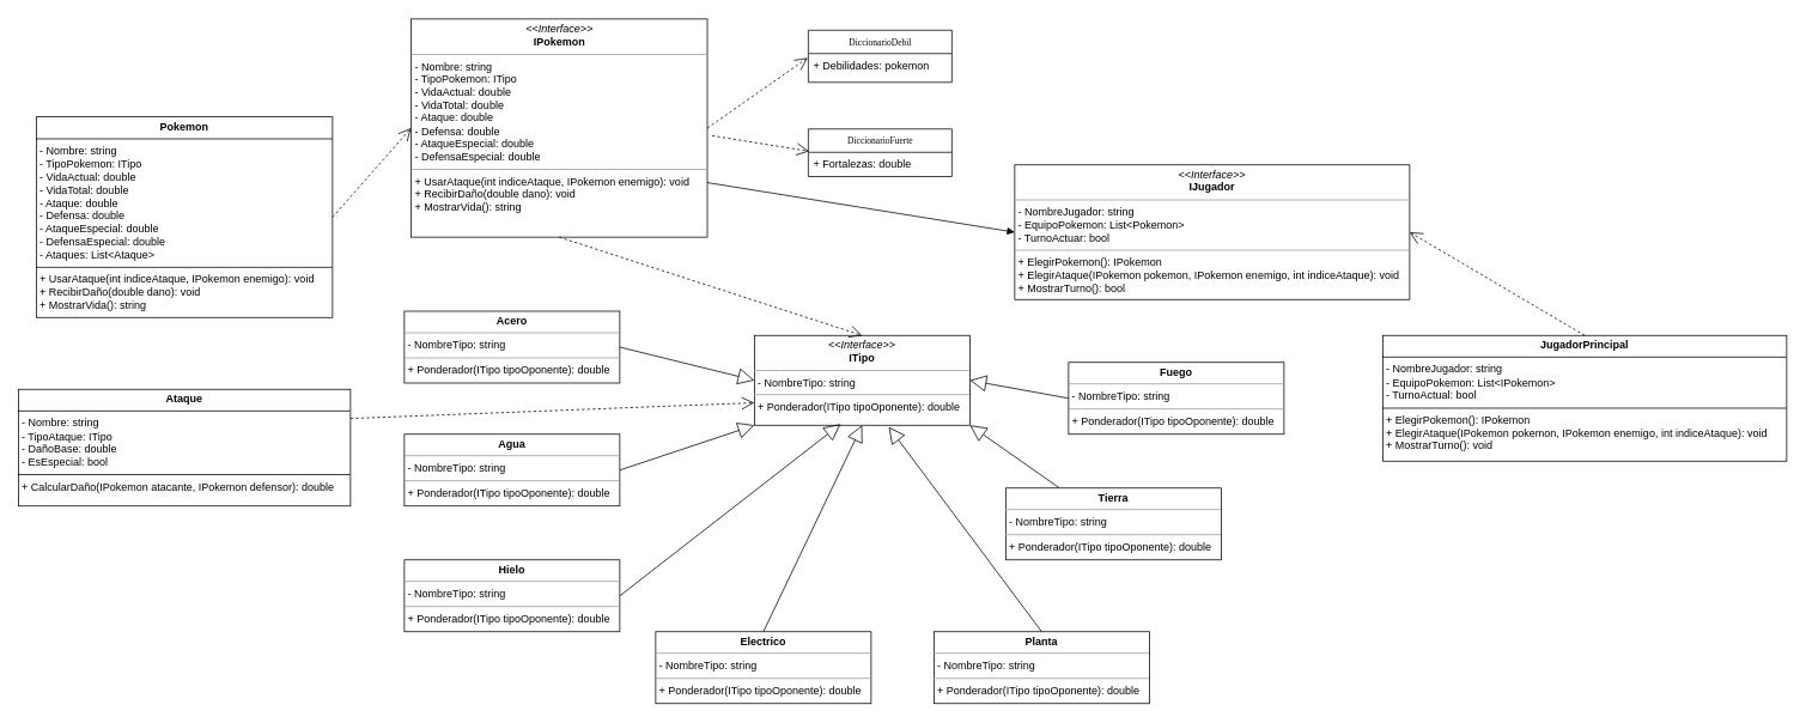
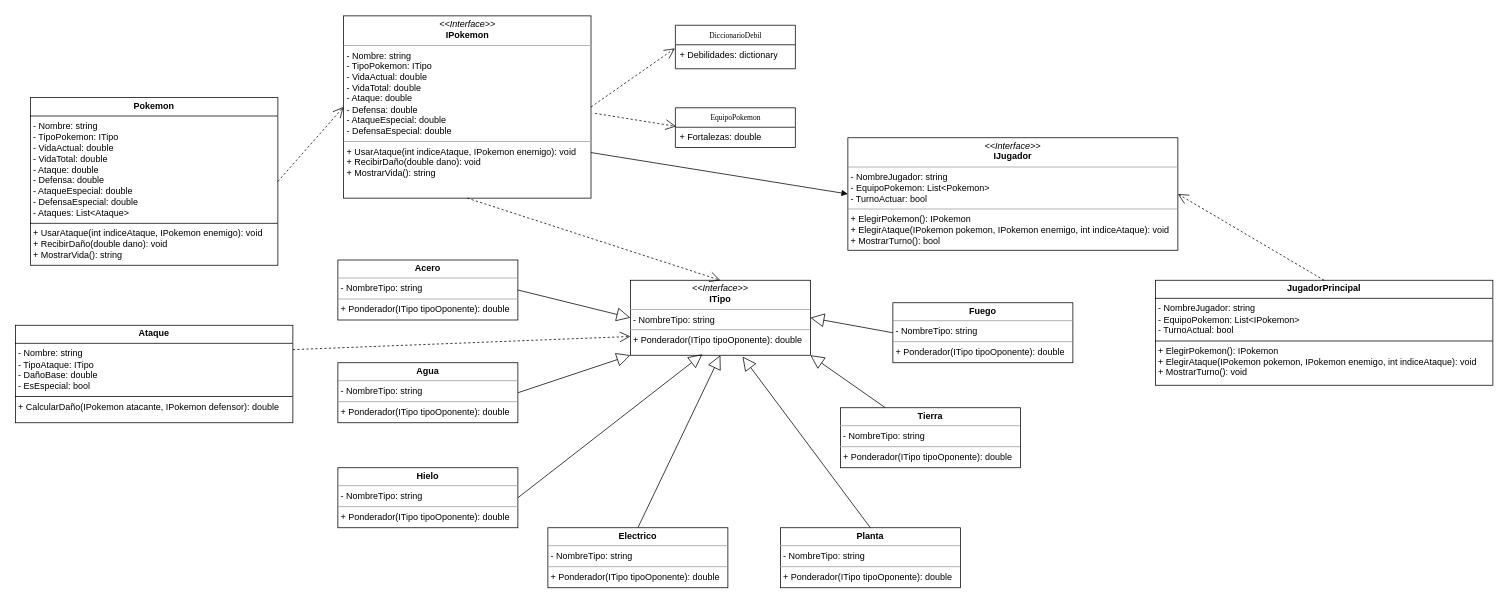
  <mxCell id="0" />
  <mxCell id="1" parent="0" />
  <mxCell id="2" value="DiccionarioDebil" style="swimlane;html=1;fontStyle=0;childLayout=stackLayout;horizontal=1;startSize=26;fillColor=none;horizontalStack=0;resizeParent=1;resizeLast=0;collapsible=1;marginBottom=0;swimlaneFillColor=#ffffff;rounded=0;shadow=0;comic=0;labelBackgroundColor=none;strokeWidth=1;fontFamily=Verdana;fontSize=10;align=center;" parent="1" vertex="1"><mxGeometry x="900" y="33" width="160" height="58" as="geometry" /></mxCell>
- <mxCell id="3" value="+ Debilidades: pokemon" style="text;html=1;strokeColor=none;fillColor=none;align=left;verticalAlign=top;spacingLeft=4;spacingRight=4;whiteSpace=wrap;overflow=hidden;rotatable=0;points=[[0,0.5],[1,0.5]];portConstraint=eastwest;" parent="2" vertex="1"><mxGeometry y="26" width="160" height="26" as="geometry" /></mxCell>
- <mxCell id="4" value="DiccionarioFuerte" style="swimlane;html=1;fontStyle=0;childLayout=stackLayout;horizontal=1;startSize=26;fillColor=none;horizontalStack=0;resizeParent=1;resizeLast=0;collapsible=1;marginBottom=0;swimlaneFillColor=#ffffff;rounded=0;shadow=0;comic=0;labelBackgroundColor=none;strokeWidth=1;fontFamily=Verdana;fontSize=10;align=center;" parent="1" vertex="1"><mxGeometry x="900" y="143" width="160" height="53" as="geometry" /></mxCell>
+ <mxCell id="3" value="+ Debilidades: dictionary" style="text;html=1;strokeColor=none;fillColor=none;align=left;verticalAlign=top;spacingLeft=4;spacingRight=4;whiteSpace=wrap;overflow=hidden;rotatable=0;points=[[0,0.5],[1,0.5]];portConstraint=eastwest;" parent="2" vertex="1"><mxGeometry y="26" width="160" height="26" as="geometry" /></mxCell>
+ <mxCell id="4" value="EquipoPokemon" style="swimlane;html=1;fontStyle=0;childLayout=stackLayout;horizontal=1;startSize=26;fillColor=none;horizontalStack=0;resizeParent=1;resizeLast=0;collapsible=1;marginBottom=0;swimlaneFillColor=#ffffff;rounded=0;shadow=0;comic=0;labelBackgroundColor=none;strokeWidth=1;fontFamily=Verdana;fontSize=10;align=center;" parent="1" vertex="1"><mxGeometry x="900" y="143" width="160" height="53" as="geometry" /></mxCell>
  <mxCell id="5" value="+ Fortalezas: double" style="text;html=1;strokeColor=none;fillColor=none;align=left;verticalAlign=top;spacingLeft=4;spacingRight=4;whiteSpace=wrap;overflow=hidden;rotatable=0;points=[[0,0.5],[1,0.5]];portConstraint=eastwest;" parent="4" vertex="1"><mxGeometry y="26" width="160" height="26" as="geometry" /></mxCell>
  <mxCell id="6" value="&lt;p style=&quot;margin:0px;margin-top:4px;text-align:center;&quot;&gt;&lt;i&gt;&amp;lt;&amp;lt;Interface&amp;gt;&amp;gt;&lt;/i&gt;&lt;br&gt;&lt;b&gt;IJugador&lt;/b&gt;&lt;/p&gt;&lt;hr size=&quot;1&quot;&gt;&lt;p style=&quot;margin:0px;margin-left:4px;&quot;&gt;- NombreJugador: string&lt;br&gt;- EquipoPokemon: List&amp;lt;Pokemon&amp;gt;&lt;/p&gt;&lt;p style=&quot;margin:0px;margin-left:4px;&quot;&gt;- TurnoActuar: bool&lt;/p&gt;&lt;hr size=&quot;1&quot;&gt;&lt;p style=&quot;margin:0px;margin-left:4px;&quot;&gt;+ ElegirPokemon(): IPokemon&lt;br&gt;+ ElegirAtaque(&lt;span style=&quot;text-wrap: wrap; background-color: initial;&quot;&gt;IPokemon pokemon, IPokemon enemigo, int indiceAtaque&lt;/span&gt;&lt;span style=&quot;background-color: initial;&quot;&gt;): void&lt;/span&gt;&lt;/p&gt;&lt;p style=&quot;margin:0px;margin-left:4px;&quot;&gt;+ MostrarTurno(): bool&lt;/p&gt;" style="verticalAlign=top;align=left;overflow=fill;fontSize=12;fontFamily=Helvetica;html=1;rounded=0;shadow=0;comic=0;labelBackgroundColor=none;strokeWidth=1" parent="1" vertex="1"><mxGeometry x="1130" y="183" width="440" height="150" as="geometry" /></mxCell>
  <mxCell id="7" value="&lt;p style=&quot;margin:0px;margin-top:4px;text-align:center;&quot;&gt;&lt;i&gt;&amp;lt;&amp;lt;Interface&amp;gt;&amp;gt;&lt;/i&gt;&lt;br&gt;&lt;b&gt;IPokemon&lt;/b&gt;&lt;/p&gt;&lt;hr size=&quot;1&quot;&gt;&lt;p style=&quot;margin:0px;margin-left:4px;&quot;&gt;- Nombre: string&lt;br&gt;- TipoPokemon: ITipo&lt;/p&gt;&lt;p style=&quot;margin:0px;margin-left:4px;&quot;&gt;- VidaActual: double&lt;/p&gt;&lt;p style=&quot;margin:0px;margin-left:4px;&quot;&gt;- VidaTotal: double&lt;/p&gt;&lt;p style=&quot;margin:0px;margin-left:4px;&quot;&gt;- Ataque: double&lt;/p&gt;&lt;p style=&quot;margin:0px;margin-left:4px;&quot;&gt;- Defensa: double&lt;/p&gt;&lt;p style=&quot;margin:0px;margin-left:4px;&quot;&gt;- AtaqueEspecial: double&lt;/p&gt;&lt;p style=&quot;margin:0px;margin-left:4px;&quot;&gt;- DefensaEspecial: double&lt;/p&gt;&lt;hr size=&quot;1&quot;&gt;&lt;p style=&quot;margin:0px;margin-left:4px;&quot;&gt;+ UsarAtaque(int indiceAtaque, IPokemon enemigo): void&lt;/p&gt;&lt;p style=&quot;margin:0px;margin-left:4px;&quot;&gt;&lt;span style=&quot;background-color: initial;&quot;&gt;+ RecibirDaño(double dano): void&lt;/span&gt;&lt;br&gt;&lt;/p&gt;&lt;p style=&quot;margin:0px;margin-left:4px;&quot;&gt;+ MostrarVida(): string&lt;/p&gt;" style="verticalAlign=top;align=left;overflow=fill;fontSize=12;fontFamily=Helvetica;html=1;rounded=0;shadow=0;comic=0;labelBackgroundColor=none;strokeWidth=1" parent="1" vertex="1"><mxGeometry x="457.5" y="20.5" width="330" height="243" as="geometry" /></mxCell>
  <mxCell id="8" value="&lt;p style=&quot;margin:0px;margin-top:4px;text-align:center;&quot;&gt;&lt;i&gt;&amp;lt;&amp;lt;Interface&amp;gt;&amp;gt;&lt;/i&gt;&lt;br&gt;&lt;b&gt;ITipo&lt;/b&gt;&lt;/p&gt;&lt;hr size=&quot;1&quot;&gt;&lt;p style=&quot;margin:0px;margin-left:4px;&quot;&gt;- NombreTipo: string&lt;/p&gt;&lt;hr size=&quot;1&quot;&gt;&lt;p style=&quot;margin:0px;margin-left:4px;&quot;&gt;+ Ponderador(ITipo tipoOponente): double&lt;br&gt;&lt;/p&gt;&lt;div&gt;&lt;br&gt;&lt;/div&gt;" style="verticalAlign=top;align=left;overflow=fill;fontSize=12;fontFamily=Helvetica;html=1;rounded=0;shadow=0;comic=0;labelBackgroundColor=none;strokeWidth=1" parent="1" vertex="1"><mxGeometry x="840" y="373" width="240" height="100" as="geometry" /></mxCell>
  <mxCell id="9" value="" style="endArrow=open;endSize=12;dashed=1;html=1;rounded=0;exitX=0.5;exitY=1;exitDx=0;exitDy=0;entryX=0.5;entryY=0;entryDx=0;entryDy=0;" parent="1" source="7" target="8" edge="1"><mxGeometry width="160" relative="1" as="geometry"><mxPoint x="850" y="323" as="sourcePoint" /><mxPoint x="1010" y="323" as="targetPoint" /></mxGeometry></mxCell>
  <mxCell id="10" value="" style="endArrow=open;endSize=12;dashed=1;html=1;rounded=0;entryX=0.006;entryY=-0.046;entryDx=0;entryDy=0;entryPerimeter=0;exitX=1.016;exitY=0.535;exitDx=0;exitDy=0;exitPerimeter=0;" parent="1" source="7" target="5" edge="1"><mxGeometry width="160" relative="1" as="geometry"><mxPoint x="790" y="203" as="sourcePoint" /><mxPoint x="950" y="203" as="targetPoint" /></mxGeometry></mxCell>
  <mxCell id="11" value="" style="endArrow=open;endSize=12;dashed=1;html=1;rounded=0;exitX=1;exitY=0.5;exitDx=0;exitDy=0;entryX=-0.004;entryY=0.185;entryDx=0;entryDy=0;entryPerimeter=0;" parent="1" source="7" target="3" edge="1"><mxGeometry width="160" relative="1" as="geometry"><mxPoint x="820" y="173" as="sourcePoint" /><mxPoint x="980" y="173" as="targetPoint" /></mxGeometry></mxCell>
  <mxCell id="12" value="" style="html=1;verticalAlign=bottom;endArrow=block;curved=0;rounded=0;entryX=0;entryY=0.5;entryDx=0;entryDy=0;exitX=1;exitY=0.75;exitDx=0;exitDy=0;" parent="1" source="7" target="6" edge="1"><mxGeometry width="80" relative="1" as="geometry"><mxPoint x="890" y="323" as="sourcePoint" /><mxPoint x="970" y="323" as="targetPoint" /></mxGeometry></mxCell>
  <mxCell id="13" value="" style="endArrow=block;endSize=16;endFill=0;html=1;rounded=0;exitX=1;exitY=0.5;exitDx=0;exitDy=0;entryX=0;entryY=0.5;entryDx=0;entryDy=0;" parent="1" source="23" target="8" edge="1"><mxGeometry width="160" relative="1" as="geometry"><mxPoint x="622.5" y="523" as="sourcePoint" /><mxPoint x="1010" y="513" as="targetPoint" /></mxGeometry></mxCell>
  <mxCell id="14" value="" style="endArrow=block;endSize=16;endFill=0;html=1;rounded=0;exitX=1;exitY=0.5;exitDx=0;exitDy=0;entryX=0;entryY=1;entryDx=0;entryDy=0;" parent="1" source="24" target="8" edge="1"><mxGeometry width="160" relative="1" as="geometry"><mxPoint x="777.5" y="523" as="sourcePoint" /><mxPoint x="630" y="463" as="targetPoint" /></mxGeometry></mxCell>
  <mxCell id="15" value="" style="endArrow=block;endSize=16;endFill=0;html=1;rounded=0;exitX=0.25;exitY=0;exitDx=0;exitDy=0;entryX=1;entryY=1;entryDx=0;entryDy=0;" parent="1" source="27" target="8" edge="1"><mxGeometry width="160" relative="1" as="geometry"><mxPoint x="1092.5" y="523" as="sourcePoint" /><mxPoint x="955" y="472" as="targetPoint" /></mxGeometry></mxCell>
  <mxCell id="16" value="" style="endArrow=block;endSize=16;endFill=0;html=1;rounded=0;exitX=0;exitY=0.5;exitDx=0;exitDy=0;entryX=1;entryY=0.5;entryDx=0;entryDy=0;" parent="1" source="29" target="8" edge="1"><mxGeometry width="160" relative="1" as="geometry"><mxPoint x="1252.5" y="523" as="sourcePoint" /><mxPoint x="965" y="482" as="targetPoint" /></mxGeometry></mxCell>
  <mxCell id="17" value="" style="endArrow=block;endSize=16;endFill=0;html=1;rounded=0;exitX=1;exitY=0.5;exitDx=0;exitDy=0;entryX=0.4;entryY=0.987;entryDx=0;entryDy=0;entryPerimeter=0;" parent="1" source="25" target="8" edge="1"><mxGeometry width="160" relative="1" as="geometry"><mxPoint x="855.195" y="629.4" as="sourcePoint" /><mxPoint x="850" y="462" as="targetPoint" /></mxGeometry></mxCell>
  <mxCell id="18" value="" style="endArrow=block;endSize=16;endFill=0;html=1;rounded=0;exitX=0.5;exitY=0;exitDx=0;exitDy=0;entryX=0.623;entryY=1.018;entryDx=0;entryDy=0;entryPerimeter=0;" parent="1" source="26" target="8" edge="1"><mxGeometry width="160" relative="1" as="geometry"><mxPoint x="1014.375" y="632.6" as="sourcePoint" /><mxPoint x="860" y="472" as="targetPoint" /></mxGeometry></mxCell>
  <mxCell id="19" value="" style="endArrow=block;endSize=16;endFill=0;html=1;rounded=0;entryX=0.5;entryY=1;entryDx=0;entryDy=0;exitX=0.5;exitY=0;exitDx=0;exitDy=0;" parent="1" source="28" target="8" edge="1"><mxGeometry width="160" relative="1" as="geometry"><mxPoint x="940" y="663" as="sourcePoint" /><mxPoint x="926" y="461" as="targetPoint" /></mxGeometry></mxCell>
  <mxCell id="20" value="&lt;p style=&quot;margin:0px;margin-top:4px;text-align:center;&quot;&gt;&lt;b&gt;JugadorPrincipal&lt;/b&gt;&lt;/p&gt;&lt;hr size=&quot;1&quot; style=&quot;border-style:solid;&quot;&gt;&lt;p style=&quot;margin:0px;margin-left:4px;&quot;&gt;- NombreJugador: string&lt;/p&gt;&lt;p style=&quot;margin:0px;margin-left:4px;&quot;&gt;&lt;span style=&quot;background-color: initial;&quot;&gt;- EquipoPokemon: List&amp;lt;IPokemon&amp;gt;&lt;/span&gt;&lt;/p&gt;&lt;p style=&quot;margin:0px;margin-left:4px;&quot;&gt;- TurnoActual: bool&lt;/p&gt;&lt;hr size=&quot;1&quot; style=&quot;border-style:solid;&quot;&gt;&lt;p style=&quot;margin:0px;margin-left:4px;&quot;&gt;+ ElegirPokemon(): IPokemon&lt;/p&gt;&lt;p style=&quot;margin:0px;margin-left:4px;&quot;&gt;+ ElegirAtaque(IPokemon pokemon, IPokemon enemigo, int indiceAtaque): void&lt;/p&gt;&lt;p style=&quot;margin:0px;margin-left:4px;&quot;&gt;+ MostrarTurno(): void&lt;/p&gt;" style="verticalAlign=top;align=left;overflow=fill;html=1;whiteSpace=wrap;" parent="1" vertex="1"><mxGeometry x="1540" y="373" width="450" height="140" as="geometry" /></mxCell>
  <mxCell id="21" value="&lt;p style=&quot;margin:0px;margin-top:4px;text-align:center;&quot;&gt;&lt;b&gt;Pokemon&lt;/b&gt;&lt;/p&gt;&lt;hr size=&quot;1&quot; style=&quot;border-style:solid;&quot;&gt;&lt;p style=&quot;text-wrap: nowrap; margin: 0px 0px 0px 4px;&quot;&gt;- Nombre: string&lt;br&gt;- TipoPokemon: ITipo&lt;/p&gt;&lt;p style=&quot;text-wrap: nowrap; margin: 0px 0px 0px 4px;&quot;&gt;- VidaActual: double&lt;/p&gt;&lt;p style=&quot;text-wrap: nowrap; margin: 0px 0px 0px 4px;&quot;&gt;- VidaTotal: double&lt;/p&gt;&lt;p style=&quot;text-wrap: nowrap; margin: 0px 0px 0px 4px;&quot;&gt;- Ataque: double&lt;/p&gt;&lt;p style=&quot;text-wrap: nowrap; margin: 0px 0px 0px 4px;&quot;&gt;- Defensa: double&lt;/p&gt;&lt;p style=&quot;text-wrap: nowrap; margin: 0px 0px 0px 4px;&quot;&gt;- AtaqueEspecial: double&lt;/p&gt;&lt;p style=&quot;text-wrap: nowrap; margin: 0px 0px 0px 4px;&quot;&gt;- DefensaEspecial: double&lt;/p&gt;&lt;p style=&quot;text-wrap: nowrap; margin: 0px 0px 0px 4px;&quot;&gt;- Ataques: List&amp;lt;Ataque&amp;gt;&lt;/p&gt;&lt;hr size=&quot;1&quot; style=&quot;border-style:solid;&quot;&gt;&lt;p style=&quot;text-wrap: nowrap; margin: 0px 0px 0px 4px;&quot;&gt;+ UsarAtaque(int indiceAtaque, IPokemon enemigo): void&lt;/p&gt;&lt;p style=&quot;text-wrap: nowrap; margin: 0px 0px 0px 4px;&quot;&gt;&lt;span style=&quot;background-color: initial;&quot;&gt;+ RecibirDaño(double dano): void&lt;/span&gt;&lt;br&gt;&lt;/p&gt;&lt;p style=&quot;text-wrap: nowrap; margin: 0px 0px 0px 4px;&quot;&gt;+ MostrarVida(): string&lt;/p&gt;" style="verticalAlign=top;align=left;overflow=fill;html=1;whiteSpace=wrap;" parent="1" vertex="1"><mxGeometry x="40" y="129.5" width="330" height="223.5" as="geometry" /></mxCell>
  <mxCell id="22" value="&lt;p style=&quot;margin:0px;margin-top:4px;text-align:center;&quot;&gt;&lt;b&gt;Ataque&lt;/b&gt;&lt;/p&gt;&lt;hr size=&quot;1&quot; style=&quot;border-style:solid;&quot;&gt;&lt;p style=&quot;margin:0px;margin-left:4px;&quot;&gt;- Nombre: string&lt;/p&gt;&lt;p style=&quot;margin:0px;margin-left:4px;&quot;&gt;- TipoAtaque: ITipo&lt;/p&gt;&lt;p style=&quot;margin:0px;margin-left:4px;&quot;&gt;- DañoBase: double&lt;/p&gt;&lt;p style=&quot;margin:0px;margin-left:4px;&quot;&gt;- EsEspecial: bool&lt;/p&gt;&lt;hr size=&quot;1&quot; style=&quot;border-style:solid;&quot;&gt;&lt;p style=&quot;margin:0px;margin-left:4px;&quot;&gt;+ CalcularDaño(IPokemon atacante, IPokemon defensor): double&lt;/p&gt;" style="verticalAlign=top;align=left;overflow=fill;html=1;whiteSpace=wrap;" parent="1" vertex="1"><mxGeometry x="20" y="433" width="370" height="130" as="geometry" /></mxCell>
  <mxCell id="23" value="&lt;p style=&quot;margin:0px;margin-top:4px;text-align:center;&quot;&gt;&lt;b&gt;Acero&lt;/b&gt;&lt;/p&gt;&lt;hr size=&quot;1&quot;&gt;&lt;p style=&quot;margin:0px;margin-left:4px;&quot;&gt;- NombreTipo: string&lt;/p&gt;&lt;hr size=&quot;1&quot;&gt;&lt;p style=&quot;margin:0px;margin-left:4px;&quot;&gt;+ Ponderador(ITipo tipoOponente): double&lt;br&gt;&lt;/p&gt;&lt;div&gt;&lt;br&gt;&lt;/div&gt;" style="verticalAlign=top;align=left;overflow=fill;fontSize=12;fontFamily=Helvetica;html=1;rounded=0;shadow=0;comic=0;labelBackgroundColor=none;strokeWidth=1" parent="1" vertex="1"><mxGeometry x="450" y="346" width="240" height="80" as="geometry" /></mxCell>
  <mxCell id="24" value="&lt;p style=&quot;margin:0px;margin-top:4px;text-align:center;&quot;&gt;&lt;b&gt;Agua&lt;/b&gt;&lt;/p&gt;&lt;hr size=&quot;1&quot;&gt;&lt;p style=&quot;margin:0px;margin-left:4px;&quot;&gt;- NombreTipo: string&lt;/p&gt;&lt;hr size=&quot;1&quot;&gt;&lt;p style=&quot;margin:0px;margin-left:4px;&quot;&gt;+ Ponderador(ITipo tipoOponente): double&lt;br&gt;&lt;/p&gt;&lt;div&gt;&lt;br&gt;&lt;/div&gt;" style="verticalAlign=top;align=left;overflow=fill;fontSize=12;fontFamily=Helvetica;html=1;rounded=0;shadow=0;comic=0;labelBackgroundColor=none;strokeWidth=1" parent="1" vertex="1"><mxGeometry x="450" y="483" width="240" height="80" as="geometry" /></mxCell>
  <mxCell id="25" value="&lt;p style=&quot;margin:0px;margin-top:4px;text-align:center;&quot;&gt;&lt;b&gt;Hielo&lt;/b&gt;&lt;/p&gt;&lt;hr size=&quot;1&quot;&gt;&lt;p style=&quot;margin:0px;margin-left:4px;&quot;&gt;- NombreTipo: string&lt;/p&gt;&lt;hr size=&quot;1&quot;&gt;&lt;p style=&quot;margin:0px;margin-left:4px;&quot;&gt;+ Ponderador(ITipo tipoOponente): double&lt;br&gt;&lt;/p&gt;&lt;div&gt;&lt;br&gt;&lt;/div&gt;" style="verticalAlign=top;align=left;overflow=fill;fontSize=12;fontFamily=Helvetica;html=1;rounded=0;shadow=0;comic=0;labelBackgroundColor=none;strokeWidth=1" parent="1" vertex="1"><mxGeometry x="450" y="623" width="240" height="80" as="geometry" /></mxCell>
  <mxCell id="26" value="&lt;p style=&quot;margin:0px;margin-top:4px;text-align:center;&quot;&gt;&lt;b&gt;Planta&lt;/b&gt;&lt;/p&gt;&lt;hr size=&quot;1&quot;&gt;&lt;p style=&quot;margin:0px;margin-left:4px;&quot;&gt;- NombreTipo: string&lt;/p&gt;&lt;hr size=&quot;1&quot;&gt;&lt;p style=&quot;margin:0px;margin-left:4px;&quot;&gt;+ Ponderador(ITipo tipoOponente): double&lt;br&gt;&lt;/p&gt;&lt;div&gt;&lt;br&gt;&lt;/div&gt;" style="verticalAlign=top;align=left;overflow=fill;fontSize=12;fontFamily=Helvetica;html=1;rounded=0;shadow=0;comic=0;labelBackgroundColor=none;strokeWidth=1" parent="1" vertex="1"><mxGeometry x="1040" y="703" width="240" height="80" as="geometry" /></mxCell>
  <mxCell id="27" value="&lt;p style=&quot;margin:0px;margin-top:4px;text-align:center;&quot;&gt;&lt;b&gt;Tierra&lt;/b&gt;&lt;/p&gt;&lt;hr size=&quot;1&quot;&gt;&lt;p style=&quot;margin:0px;margin-left:4px;&quot;&gt;- NombreTipo: string&lt;/p&gt;&lt;hr size=&quot;1&quot;&gt;&lt;p style=&quot;margin:0px;margin-left:4px;&quot;&gt;+ Ponderador(ITipo tipoOponente): double&lt;br&gt;&lt;/p&gt;&lt;div&gt;&lt;br&gt;&lt;/div&gt;" style="verticalAlign=top;align=left;overflow=fill;fontSize=12;fontFamily=Helvetica;html=1;rounded=0;shadow=0;comic=0;labelBackgroundColor=none;strokeWidth=1" parent="1" vertex="1"><mxGeometry x="1120" y="543" width="240" height="80" as="geometry" /></mxCell>
  <mxCell id="28" value="&lt;p style=&quot;margin:0px;margin-top:4px;text-align:center;&quot;&gt;&lt;b&gt;Electrico&lt;/b&gt;&lt;/p&gt;&lt;hr size=&quot;1&quot;&gt;&lt;p style=&quot;margin:0px;margin-left:4px;&quot;&gt;- NombreTipo: string&lt;/p&gt;&lt;hr size=&quot;1&quot;&gt;&lt;p style=&quot;margin:0px;margin-left:4px;&quot;&gt;+ Ponderador(ITipo tipoOponente): double&lt;br&gt;&lt;/p&gt;&lt;div&gt;&lt;br&gt;&lt;/div&gt;" style="verticalAlign=top;align=left;overflow=fill;fontSize=12;fontFamily=Helvetica;html=1;rounded=0;shadow=0;comic=0;labelBackgroundColor=none;strokeWidth=1" parent="1" vertex="1"><mxGeometry x="730" y="703" width="240" height="80" as="geometry" /></mxCell>
  <mxCell id="29" value="&lt;p style=&quot;margin:0px;margin-top:4px;text-align:center;&quot;&gt;&lt;b&gt;Fuego&lt;/b&gt;&lt;/p&gt;&lt;hr size=&quot;1&quot;&gt;&lt;p style=&quot;margin:0px;margin-left:4px;&quot;&gt;- NombreTipo: string&lt;/p&gt;&lt;hr size=&quot;1&quot;&gt;&lt;p style=&quot;margin:0px;margin-left:4px;&quot;&gt;+ Ponderador(ITipo tipoOponente): double&lt;br&gt;&lt;/p&gt;&lt;div&gt;&lt;br&gt;&lt;/div&gt;" style="verticalAlign=top;align=left;overflow=fill;fontSize=12;fontFamily=Helvetica;html=1;rounded=0;shadow=0;comic=0;labelBackgroundColor=none;strokeWidth=1" parent="1" vertex="1"><mxGeometry x="1190" y="403" width="240" height="80" as="geometry" /></mxCell>
  <mxCell id="30" value="" style="endArrow=open;endSize=12;dashed=1;html=1;rounded=0;exitX=1;exitY=0.5;exitDx=0;exitDy=0;entryX=0;entryY=0.5;entryDx=0;entryDy=0;" edge="1" parent="1" source="21" target="7"><mxGeometry width="160" relative="1" as="geometry"><mxPoint x="633" y="273" as="sourcePoint" /><mxPoint x="970" y="383" as="targetPoint" /></mxGeometry></mxCell>
  <mxCell id="31" value="" style="endArrow=open;endSize=12;dashed=1;html=1;rounded=0;exitX=0.5;exitY=0;exitDx=0;exitDy=0;entryX=1;entryY=0.5;entryDx=0;entryDy=0;" edge="1" parent="1" source="20" target="6"><mxGeometry width="160" relative="1" as="geometry"><mxPoint x="643" y="283" as="sourcePoint" /><mxPoint x="980" y="393" as="targetPoint" /></mxGeometry></mxCell>
  <mxCell id="32" value="" style="endArrow=open;endSize=12;dashed=1;html=1;rounded=0;exitX=1;exitY=0.25;exitDx=0;exitDy=0;entryX=0;entryY=0.75;entryDx=0;entryDy=0;" edge="1" parent="1" source="22" target="8"><mxGeometry width="160" relative="1" as="geometry"><mxPoint x="540" y="433" as="sourcePoint" /><mxPoint x="700" y="433" as="targetPoint" /></mxGeometry></mxCell>
